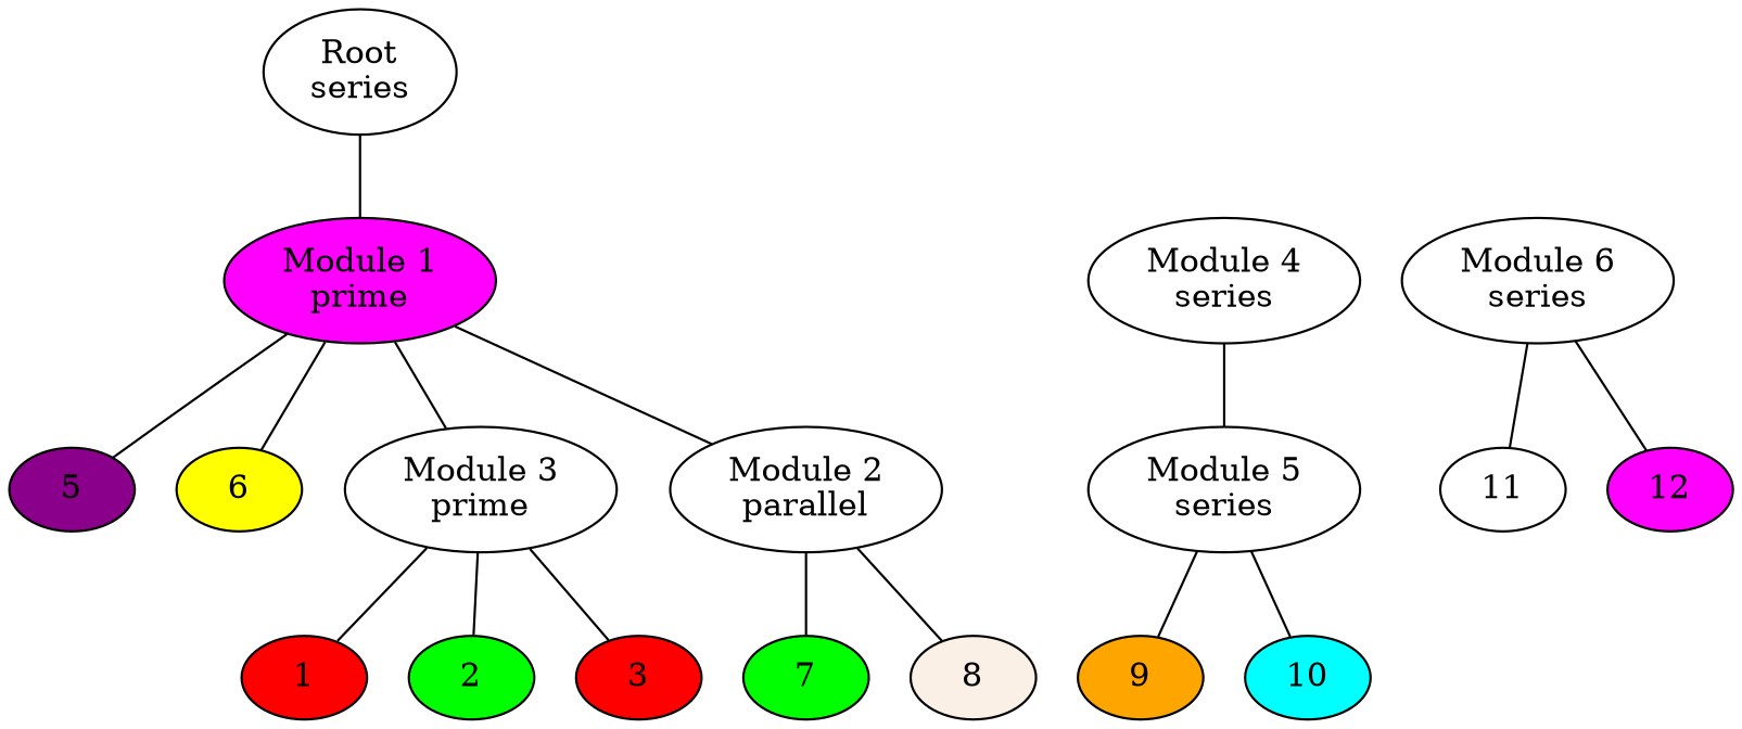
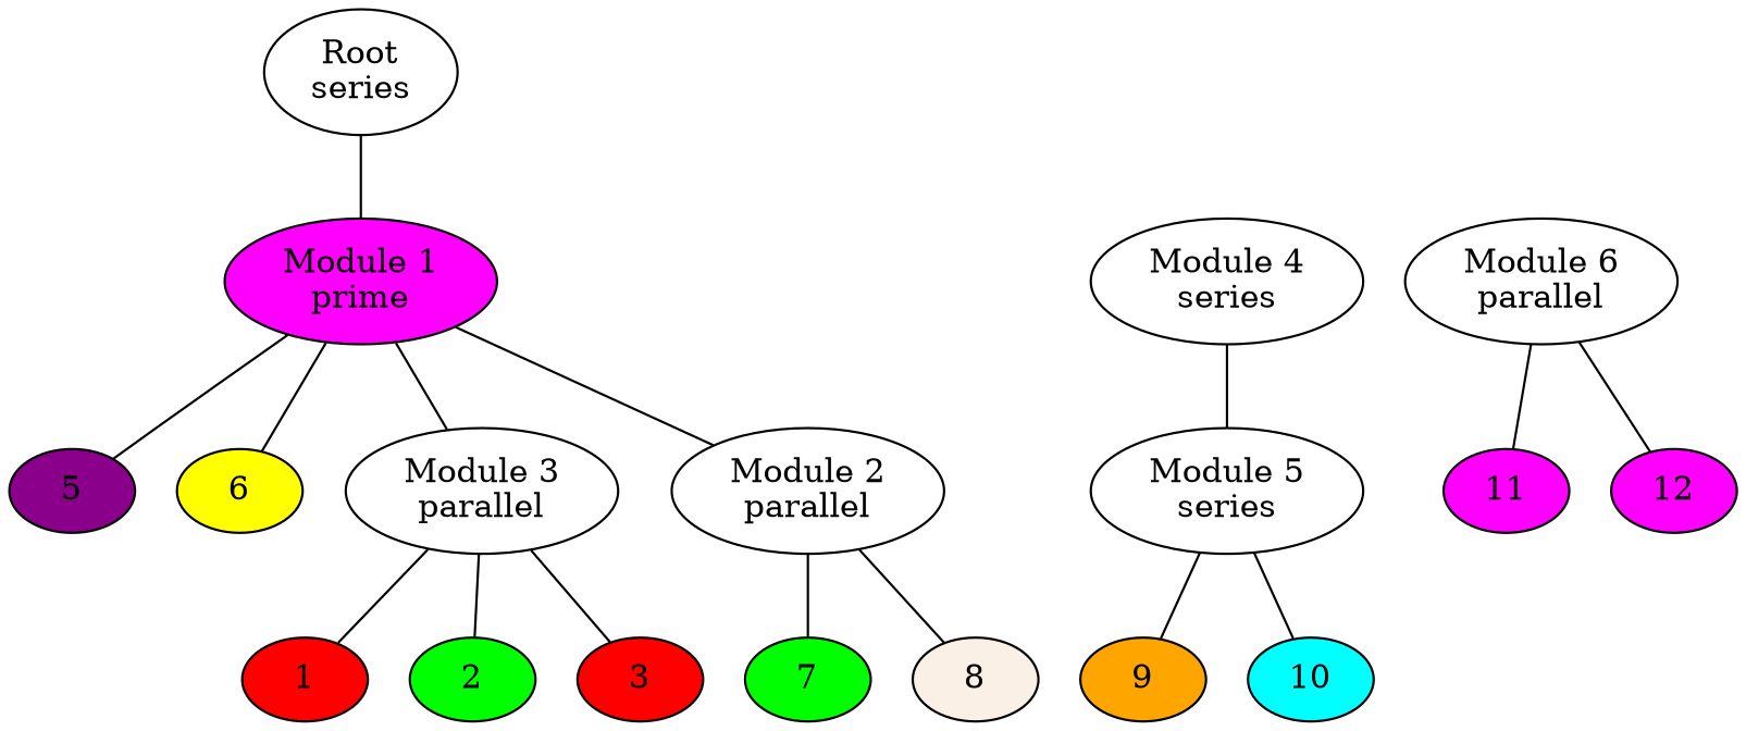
  graph {
    node [fillcolor=white style=filled]
    Root [label="\N\nseries"]
    "Module 1" [fillcolor=magenta label="\N\nprime"]
    5 [fillcolor=darkmagenta]
    6 [fillcolor=yellow]
-   "Module 3" [label="\N\nprime"]
+   "Module 3" [label="\N\nparallel"]
    "Module 2" [label="\N\nparallel"]
    1 [fillcolor=red]
    2 [fillcolor=green]
    3 [fillcolor=red]
    7 [fillcolor=green]
    8 [fillcolor=linen]
    "Module 4" [label="\N\nseries"]
    "Module 5" [label="\N\nseries"]
    9 [fillcolor=orange]
    10 [fillcolor=cyan]
-   "Module 6" [label="\N\nseries"]
-   11
+   "Module 6" [label="\N\nparallel"]
+   11 [fillcolor=magenta]
    12 [fillcolor=magenta]
    subgraph sub_1 {
      rank=source
      Root
    }
    Root -- "Module 1"
    "Module 1" -- 5
    "Module 1" -- 6
    "Module 1" -- "Module 3"
    "Module 1" -- "Module 2"
    "Module 3" -- 1
    "Module 3" -- 2
    "Module 3" -- 3
    "Module 2" -- 7
    "Module 2" -- 8
    "Module 4" -- "Module 5"
    "Module 5" -- 9
    "Module 5" -- 10
    "Module 6" -- 11
    "Module 6" -- 12
  }
